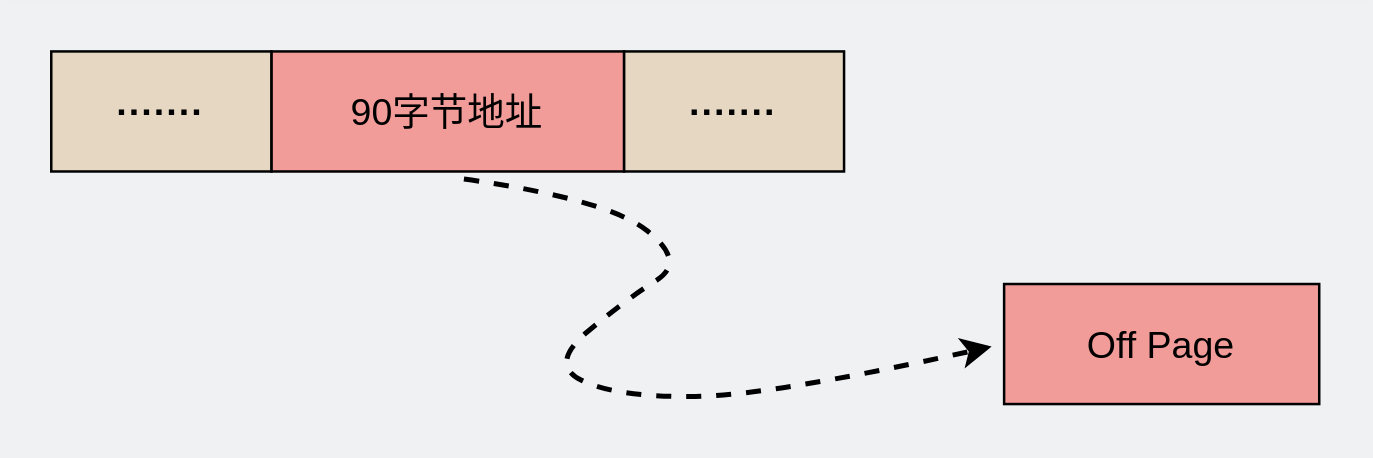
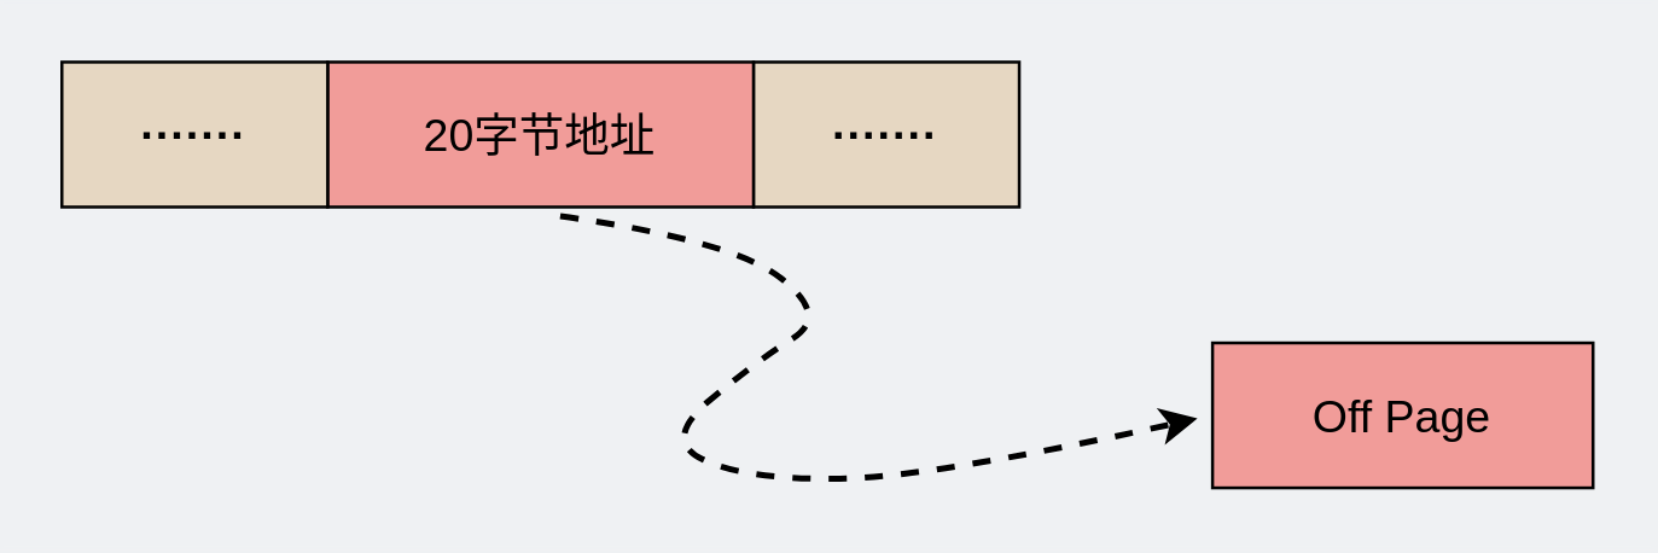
  <mxCell id="0" />
  <mxCell id="1" parent="0" />
  <mxCell id="2" value="&lt;font color=&quot;#000000&quot;&gt;Off Page&lt;/font&gt;" style="rounded=0;whiteSpace=wrap;html=1;fillColor=#F19C99;gradientColor=none;fontSize=15;fontColor=#FFFFFF;" parent="1" vertex="1"><mxGeometry x="401" y="113" width="126" height="48" as="geometry" /></mxCell>
  <mxCell id="3" value="&lt;b&gt;·······&lt;/b&gt;" style="rounded=0;whiteSpace=wrap;html=1;fillColor=#E6D7C2;gradientColor=none;fontSize=15;" parent="1" vertex="1"><mxGeometry x="249" y="20" width="88" height="48" as="geometry" /></mxCell>
- <mxCell id="4" value="&lt;font color=&quot;#000000&quot;&gt;90字节地址&lt;/font&gt;" style="rounded=0;whiteSpace=wrap;html=1;fillColor=#F19C99;gradientColor=none;fontSize=15;fontColor=#FFFFFF;" parent="1" vertex="1"><mxGeometry x="108" y="20" width="141" height="48" as="geometry" /></mxCell>
+ <mxCell id="4" value="&lt;font color=&quot;#000000&quot;&gt;20字节地址&lt;/font&gt;" style="rounded=0;whiteSpace=wrap;html=1;fillColor=#F19C99;gradientColor=none;fontSize=15;fontColor=#FFFFFF;" parent="1" vertex="1"><mxGeometry x="108" y="20" width="141" height="48" as="geometry" /></mxCell>
  <mxCell id="5" value="" style="curved=1;endArrow=classic;html=1;rounded=0;strokeWidth=2;dashed=1;" edge="1" parent="1"><mxGeometry width="50" height="50" relative="1" as="geometry"><mxPoint x="185" y="71" as="sourcePoint" /><mxPoint x="396" y="138" as="targetPoint" /><Array as="points"><mxPoint x="242" y="79" /><mxPoint x="274" y="104" /><mxPoint x="250" y="119" /><mxPoint x="219" y="145" /><mxPoint x="245" y="158" /><mxPoint x="306" y="158" /></Array></mxGeometry></mxCell>
  <mxCell id="6" value="&lt;b&gt;·······&lt;/b&gt;" style="rounded=0;whiteSpace=wrap;html=1;fillColor=#E6D7C2;gradientColor=none;fontSize=15;" vertex="1" parent="1"><mxGeometry x="20" y="20" width="88" height="48" as="geometry" /></mxCell>
